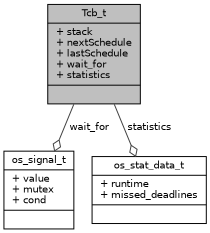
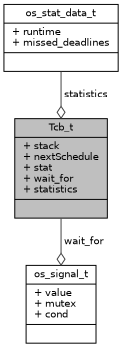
  digraph {
    node [color=black fillcolor=white fontname=Helvetica fontsize=10 shape=record style=filled]
    edge [arrowhead=odiamond color=grey25 fontname=Helvetica fontsize=10 labelfontname=Helvetica labelfontsize=10 style=solid]
-   n1 [fillcolor=grey75 fontcolor=black height=0.2 label="{Tcb_t\n|+ stack\l+ nextSchedule\l+ lastSchedule\l+ wait_for\l+ statistics\l|}" width=0.4]
+   n1 [fillcolor=grey75 fontcolor=black height=0.2 label="{Tcb_t\n|+ stack\l+ nextSchedule\l+ stat\l+ wait_for\l+ statistics\l|}" width=0.4]
    n2 [height=0.2 label="{os_signal_t\n|+ value\l+ mutex\l+ cond\l|}" width=0.4]
    n3 [height=0.2 label="{os_stat_data_t\n|+ runtime\l+ missed_deadlines\l|}" width=0.4]
    n1 -> n2 [label=" wait_for"]
-   n1 -> n3 [label=" statistics"]
+   n3 -> n1 [label=" statistics"]
  }
